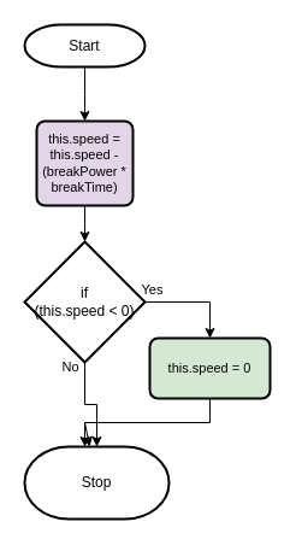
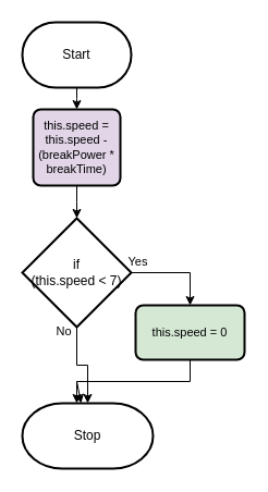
  <mxCell id="0" />
  <mxCell id="1" parent="0" />
  <mxCell id="2" style="edgeStyle=elbowEdgeStyle;shape=connector;rounded=0;elbow=vertical;html=1;entryX=0.5;entryY=0;entryDx=0;entryDy=0;labelBackgroundColor=default;strokeColor=default;fontFamily=Helvetica;fontSize=11;fontColor=default;endArrow=classic;" edge="1" parent="1" source="3" target="5"><mxGeometry relative="1" as="geometry" /></mxCell>
- <mxCell id="3" value="Start" style="strokeWidth=2;html=1;shape=mxgraph.flowchart.terminator;whiteSpace=wrap;" parent="1" vertex="1"><mxGeometry x="20" y="20" width="100" height="35" as="geometry" /></mxCell>
+ <mxCell id="3" value="Start" style="strokeWidth=2;html=1;shape=mxgraph.flowchart.terminator;whiteSpace=wrap;" parent="1" vertex="1"><mxGeometry x="20" y="20" width="100" height="60" as="geometry" /></mxCell>
  <mxCell id="4" style="edgeStyle=elbowEdgeStyle;shape=connector;rounded=0;elbow=vertical;html=1;labelBackgroundColor=default;strokeColor=default;fontFamily=Helvetica;fontSize=11;fontColor=default;endArrow=classic;" edge="1" parent="1" source="5" target="10"><mxGeometry relative="1" as="geometry" /></mxCell>
  <mxCell id="5" value="this.speed = this.speed - (breakPower * breakTime)" style="rounded=1;whiteSpace=wrap;html=1;absoluteArcSize=1;arcSize=14;strokeWidth=2;fontFamily=Helvetica;fontSize=11;fontColor=default;fillColor=#e1d5e7;" vertex="1" parent="1"><mxGeometry x="30" y="100" width="80" height="70" as="geometry" /></mxCell>
  <mxCell id="6" value="Stop" style="strokeWidth=2;html=1;shape=mxgraph.flowchart.terminator;whiteSpace=wrap;" vertex="1" parent="1"><mxGeometry x="20" y="370" width="120" height="60" as="geometry" /></mxCell>
  <mxCell id="7" style="edgeStyle=none;html=1;" edge="1" parent="1" target="6"><mxGeometry relative="1" as="geometry"><mxPoint x="70" y="350" as="sourcePoint" /></mxGeometry></mxCell>
  <mxCell id="8" style="edgeStyle=elbowEdgeStyle;shape=connector;html=1;entryX=0.5;entryY=0;entryDx=0;entryDy=0;labelBackgroundColor=default;strokeColor=default;fontFamily=Helvetica;fontSize=11;fontColor=default;endArrow=classic;rounded=0;elbow=vertical;exitX=1;exitY=0.5;exitDx=0;exitDy=0;exitPerimeter=0;" edge="1" parent="1" source="10" target="12"><mxGeometry relative="1" as="geometry"><Array as="points"><mxPoint x="150" y="250" /></Array></mxGeometry></mxCell>
  <mxCell id="9" style="edgeStyle=elbowEdgeStyle;shape=connector;rounded=0;elbow=vertical;html=1;labelBackgroundColor=default;strokeColor=default;fontFamily=Helvetica;fontSize=11;fontColor=default;endArrow=classic;" edge="1" parent="1" source="10" target="6"><mxGeometry relative="1" as="geometry" /></mxCell>
- <mxCell id="10" value="if&lt;br&gt;(this.speed &amp;lt; 0)" style="strokeWidth=2;html=1;shape=mxgraph.flowchart.decision;whiteSpace=wrap;" vertex="1" parent="1"><mxGeometry x="20" y="200" width="100" height="100" as="geometry" /></mxCell>
+ <mxCell id="10" value="if&lt;br&gt;(this.speed &amp;lt; 7)" style="strokeWidth=2;html=1;shape=mxgraph.flowchart.decision;whiteSpace=wrap;" vertex="1" parent="1"><mxGeometry x="20" y="200" width="100" height="100" as="geometry" /></mxCell>
  <mxCell id="11" style="edgeStyle=elbowEdgeStyle;shape=connector;rounded=0;elbow=vertical;html=1;labelBackgroundColor=default;strokeColor=default;fontFamily=Helvetica;fontSize=11;fontColor=default;endArrow=classic;" edge="1" parent="1" source="12" target="6"><mxGeometry relative="1" as="geometry"><Array as="points"><mxPoint x="70" y="350" /></Array></mxGeometry></mxCell>
  <mxCell id="12" value="this.speed = 0" style="rounded=1;whiteSpace=wrap;html=1;absoluteArcSize=1;arcSize=14;strokeWidth=2;fontFamily=Helvetica;fontSize=11;fontColor=default;fillColor=#d5e8d4;" vertex="1" parent="1"><mxGeometry x="124" y="280" width="100" height="50" as="geometry" /></mxCell>
  <mxCell id="13" value="Yes" style="text;html=1;align=center;verticalAlign=middle;resizable=0;points=[];autosize=1;strokeColor=none;fillColor=none;fontSize=11;fontFamily=Helvetica;fontColor=default;" vertex="1" parent="1"><mxGeometry x="106" y="225" width="40" height="30" as="geometry" /></mxCell>
  <mxCell id="14" value="No" style="text;html=1;align=center;verticalAlign=middle;resizable=0;points=[];autosize=1;strokeColor=none;fillColor=none;fontSize=11;fontFamily=Helvetica;fontColor=default;" vertex="1" parent="1"><mxGeometry x="38" y="289" width="40" height="30" as="geometry" /></mxCell>
